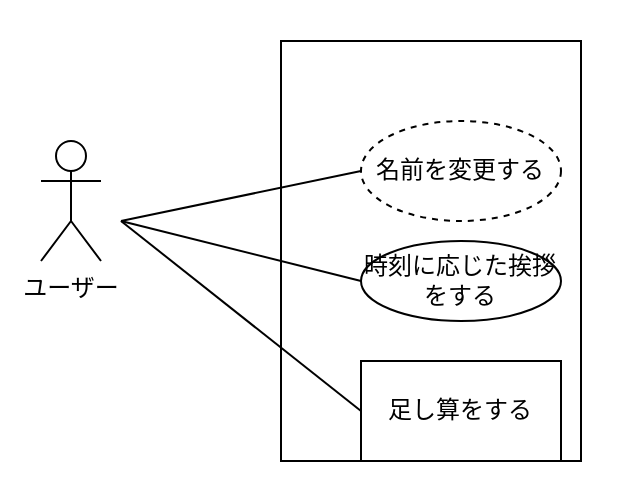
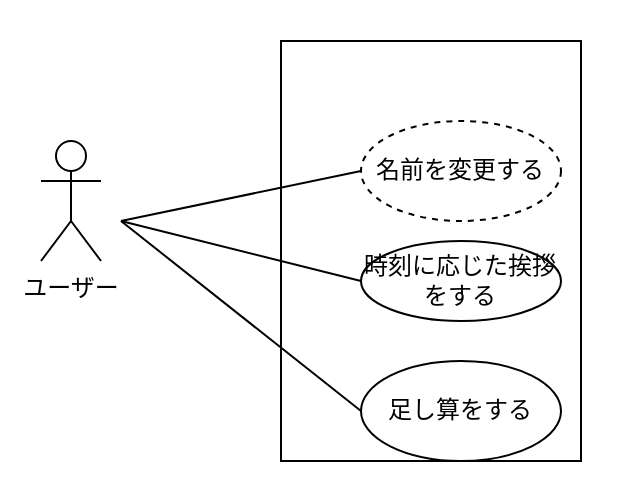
  <mxCell id="0" />
  <mxCell id="1" parent="0" />
  <mxCell id="2" value="ユーザー" style="shape=umlActor;verticalLabelPosition=bottom;verticalAlign=top;html=1;outlineConnect=0;" vertex="1" parent="1"><mxGeometry x="20" y="70" width="30" height="60" as="geometry" /></mxCell>
  <mxCell id="3" value="" style="rounded=0;whiteSpace=wrap;html=1;" vertex="1" parent="1"><mxGeometry x="140" y="20" width="150" height="210" as="geometry" /></mxCell>
  <mxCell id="4" value="名前を変更する" style="ellipse;whiteSpace=wrap;html=1;dashed=1;" vertex="1" parent="1"><mxGeometry x="180" y="60" width="100" height="50" as="geometry" /></mxCell>
  <mxCell id="5" value="時刻に応じた挨拶をする" style="ellipse;whiteSpace=wrap;html=1;" vertex="1" parent="1"><mxGeometry x="180" y="120" width="100" height="40" as="geometry" /></mxCell>
- <mxCell id="6" value="足し算をする" style="whiteSpace=wrap;html=1;rounded=0;" vertex="1" parent="1"><mxGeometry x="180" y="180" width="100" height="50" as="geometry" /></mxCell>
+ <mxCell id="6" value="足し算をする" style="ellipse;whiteSpace=wrap;html=1;" vertex="1" parent="1"><mxGeometry x="180" y="180" width="100" height="50" as="geometry" /></mxCell>
  <mxCell id="7" value="" style="endArrow=none;html=1;entryX=0;entryY=0.5;entryDx=0;entryDy=0;" edge="1" parent="1" target="4"><mxGeometry width="50" height="50" relative="1" as="geometry"><mxPoint x="60" y="110" as="sourcePoint" /><mxPoint x="240" y="100" as="targetPoint" /></mxGeometry></mxCell>
  <mxCell id="8" value="" style="endArrow=none;html=1;entryX=0;entryY=0.5;entryDx=0;entryDy=0;" edge="1" parent="1" target="5"><mxGeometry width="50" height="50" relative="1" as="geometry"><mxPoint x="60" y="110" as="sourcePoint" /><mxPoint x="240" y="100" as="targetPoint" /></mxGeometry></mxCell>
  <mxCell id="9" value="" style="endArrow=none;html=1;entryX=0;entryY=0.5;entryDx=0;entryDy=0;" edge="1" parent="1" target="6"><mxGeometry width="50" height="50" relative="1" as="geometry"><mxPoint x="60" y="110" as="sourcePoint" /><mxPoint x="240" y="100" as="targetPoint" /></mxGeometry></mxCell>
